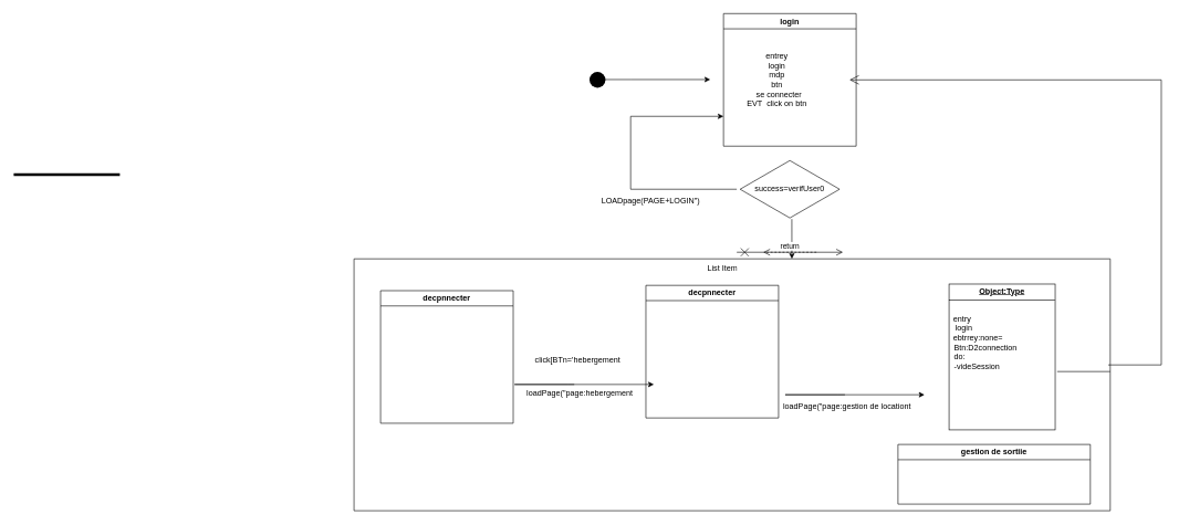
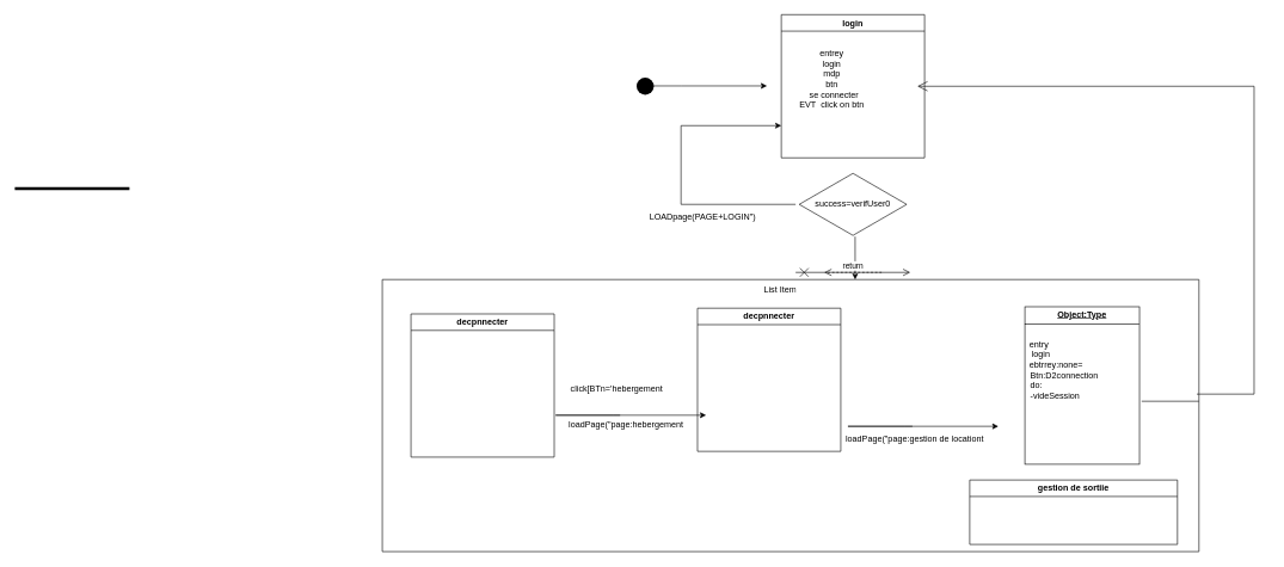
  <mxCell id="0" />
  <mxCell id="1" parent="0" />
  <mxCell id="2" value="login" style="swimlane;whiteSpace=wrap;html=1;" parent="1" vertex="1"><mxGeometry x="1090" y="20" width="200" height="200" as="geometry" /></mxCell>
- <mxCell id="3" value="&lt;div&gt;entrey&lt;/div&gt;&lt;div&gt;login&lt;/div&gt;&lt;div&gt;mdp&lt;/div&gt;&lt;div&gt;btn&lt;/div&gt;&lt;div&gt;&amp;nbsp; se connecter &lt;br&gt;&lt;/div&gt;&lt;div&gt;EVT&amp;nbsp; click on btn&lt;br&gt;&lt;/div&gt;" style="text;html=1;align=center;verticalAlign=middle;resizable=0;points=[];autosize=1;strokeColor=none;fillColor=none;" vertex="1" parent="2"><mxGeometry x="25" y="50" width="110" height="100" as="geometry" /></mxCell>
+ <mxCell id="3" value="&lt;div&gt;entrey&lt;/div&gt;&lt;div&gt;login&lt;/div&gt;&lt;div&gt;mdp&lt;/div&gt;&lt;div&gt;btn&lt;/div&gt;&lt;div&gt;&amp;nbsp; se connecter &lt;br&gt;&lt;/div&gt;&lt;div&gt;EVT&amp;nbsp; click on btn&lt;br&gt;&lt;/div&gt;" style="text;html=1;align=center;verticalAlign=middle;resizable=0;points=[];autosize=1;strokeColor=none;fillColor=none;" vertex="1" parent="2"><mxGeometry x="15" y="40" width="110" height="100" as="geometry" /></mxCell>
  <mxCell id="4" value="success=verifUser0" style="html=1;whiteSpace=wrap;aspect=fixed;shape=isoRectangle;" parent="1" vertex="1"><mxGeometry x="1115" y="240" width="150" height="90" as="geometry" /></mxCell>
  <mxCell id="5" value="" style="endArrow=classic;html=1;rounded=0;" parent="1" edge="1"><mxGeometry width="50" height="50" relative="1" as="geometry"><mxPoint x="900" y="119.5" as="sourcePoint" /><mxPoint x="1070" y="119.5" as="targetPoint" /><Array as="points"><mxPoint x="950" y="119.5" /></Array></mxGeometry></mxCell>
  <mxCell id="6" value="" style="endArrow=classic;html=1;rounded=0;strokeColor=none;" parent="1" source="7" edge="1"><mxGeometry width="50" height="50" relative="1" as="geometry"><mxPoint x="1750" y="560" as="sourcePoint" /><mxPoint x="1300" y="160" as="targetPoint" /><Array as="points"><mxPoint x="1770" y="540" /><mxPoint x="1750" y="160" /><mxPoint x="1560" y="160" /><mxPoint x="1550" y="170" /></Array></mxGeometry></mxCell>
  <mxCell id="7" value="" style="swimlane;startSize=0;aspect=fixed;" parent="1" vertex="1"><mxGeometry x="533" y="390" width="1140" height="380" as="geometry" /></mxCell>
  <mxCell id="8" value="" style="endArrow=none;html=1;rounded=0;" parent="7" edge="1"><mxGeometry width="50" height="50" relative="1" as="geometry"><mxPoint x="1060" y="170" as="sourcePoint" /><mxPoint x="1140" y="170" as="targetPoint" /></mxGeometry></mxCell>
  <mxCell id="9" value="" style="endArrow=classic;html=1;rounded=0;" parent="7" edge="1"><mxGeometry width="50" height="50" relative="1" as="geometry"><mxPoint x="740" y="205" as="sourcePoint" /><mxPoint x="860" y="205" as="targetPoint" /><Array as="points"><mxPoint x="650" y="205" /><mxPoint x="730" y="205" /></Array></mxGeometry></mxCell>
  <mxCell id="10" value="" style="endArrow=classic;html=1;rounded=0;" parent="7" edge="1"><mxGeometry width="50" height="50" relative="1" as="geometry"><mxPoint x="332" y="189.5" as="sourcePoint" /><mxPoint x="452" y="189.5" as="targetPoint" /><Array as="points"><mxPoint x="242" y="189.5" /><mxPoint x="322" y="189.5" /></Array></mxGeometry></mxCell>
  <mxCell id="11" value="gestion de sortiie" style="swimlane;whiteSpace=wrap;html=1;" parent="7" vertex="1"><mxGeometry x="820" y="280" width="290" height="90" as="geometry" /></mxCell>
  <mxCell id="12" value="decpnnecter" style="swimlane;whiteSpace=wrap;html=1;startSize=23;" vertex="1" parent="7"><mxGeometry x="440" y="40" width="200" height="200" as="geometry" /></mxCell>
  <mxCell id="13" value="decpnnecter" style="swimlane;whiteSpace=wrap;html=1;startSize=23;" vertex="1" parent="7"><mxGeometry x="40" y="48" width="200" height="200" as="geometry" /></mxCell>
  <mxCell id="14" value="&lt;p style=&quot;margin:0px;margin-top:4px;text-align:center;text-decoration:underline;&quot;&gt;&lt;b&gt;Object:Type&lt;/b&gt;&lt;/p&gt;&lt;hr size=&quot;1&quot; style=&quot;border-style:solid;&quot;&gt;&lt;div&gt;&amp;nbsp; &lt;br&gt;&lt;div&gt;&amp;nbsp; entry&lt;/div&gt;&amp;nbsp;&amp;nbsp; login &lt;/div&gt;&lt;div&gt;&amp;nbsp; ebtrrey:none= &lt;/div&gt;&lt;p style=&quot;margin:0px;margin-left:8px;&quot;&gt;Btn:D2connection&lt;br&gt;do:&lt;/p&gt;&lt;p style=&quot;margin:0px;margin-left:8px;&quot;&gt;-videSession &lt;br&gt;&lt;/p&gt;" style="verticalAlign=top;align=left;overflow=fill;html=1;whiteSpace=wrap;" vertex="1" parent="7"><mxGeometry x="897" y="38" width="160" height="220" as="geometry" /></mxCell>
  <mxCell id="15" value="" style="endArrow=classic;html=1;rounded=0;entryX=0.579;entryY=0;entryDx=0;entryDy=0;entryPerimeter=0;exitX=0.52;exitY=1;exitDx=0;exitDy=0;exitPerimeter=0;" parent="1" source="4" target="7" edge="1"><mxGeometry width="50" height="50" relative="1" as="geometry"><mxPoint x="1190" y="340" as="sourcePoint" /><mxPoint x="1240" y="290" as="targetPoint" /></mxGeometry></mxCell>
  <mxCell id="16" value="" style="endArrow=classic;html=1;rounded=0;entryX=0;entryY=0.75;entryDx=0;entryDy=0;" parent="1" edge="1"><mxGeometry width="50" height="50" relative="1" as="geometry"><mxPoint x="1110" y="285" as="sourcePoint" /><mxPoint x="1090" y="175" as="targetPoint" /><Array as="points"><mxPoint x="950" y="285" /><mxPoint x="950" y="175" /></Array></mxGeometry></mxCell>
  <mxCell id="17" value="LOADpage(PAGE+LOGIN&quot;)" style="text;html=1;align=center;verticalAlign=middle;resizable=0;points=[];autosize=1;strokeColor=none;fillColor=none;" parent="1" vertex="1"><mxGeometry x="895" y="288" width="170" height="30" as="geometry" /></mxCell>
  <mxCell id="18" value="" style="shape=waypoint;sketch=0;fillStyle=solid;size=6;pointerEvents=1;points=[];fillColor=none;resizable=0;rotatable=0;perimeter=centerPerimeter;snapToPoint=1;strokeWidth=10;" parent="1" vertex="1"><mxGeometry x="890" y="110" width="20" height="20" as="geometry" /></mxCell>
  <mxCell id="19" value="" style="endArrow=open;startArrow=cross;endFill=0;startFill=0;endSize=8;startSize=10;html=1;rounded=0;" parent="1" edge="1"><mxGeometry width="160" relative="1" as="geometry"><mxPoint x="1110" y="380" as="sourcePoint" /><mxPoint x="1270" y="380" as="targetPoint" /></mxGeometry></mxCell>
  <mxCell id="20" value="return" style="html=1;verticalAlign=bottom;endArrow=open;dashed=1;endSize=8;curved=0;rounded=0;" parent="1" edge="1"><mxGeometry relative="1" as="geometry"><mxPoint x="1230" y="380" as="sourcePoint" /><mxPoint x="1150" y="380" as="targetPoint" /></mxGeometry></mxCell>
  <mxCell id="21" value="" style="endArrow=open;endFill=1;endSize=12;html=1;rounded=0;" parent="1" edge="1"><mxGeometry width="160" relative="1" as="geometry"><mxPoint x="1670" y="550" as="sourcePoint" /><mxPoint x="1280" y="120" as="targetPoint" /><Array as="points"><mxPoint x="1710" y="550" /><mxPoint x="1750" y="550" /><mxPoint x="1750" y="120" /></Array></mxGeometry></mxCell>
  <mxCell id="22" value="" style="line;strokeWidth=4;html=1;perimeter=backbonePerimeter;points=[];outlineConnect=0;" parent="1" vertex="1"><mxGeometry x="20" y="258" width="160" height="10" as="geometry" /></mxCell>
- <mxCell id="23" value="click[BTn='hebergement" style="text;html=1;align=center;verticalAlign=middle;resizable=0;points=[];autosize=1;strokeColor=none;fillColor=none;" parent="1" vertex="1"><mxGeometry x="790" y="528" width="160" height="30" as="geometry" /></mxCell>
+ <mxCell id="23" value="click[BTn='hebergement" style="text;html=1;align=center;verticalAlign=middle;resizable=0;points=[];autosize=1;strokeColor=none;fillColor=none;" parent="1" vertex="1"><mxGeometry x="780" y="528" width="160" height="30" as="geometry" /></mxCell>
  <mxCell id="24" value="loadPage(&quot;page:hebergement" style="text;html=1;align=center;verticalAlign=middle;resizable=0;points=[];autosize=1;strokeColor=none;fillColor=none;" parent="1" vertex="1"><mxGeometry x="778" y="578" width="190" height="30" as="geometry" /></mxCell>
  <mxCell id="25" value="loadPage(&quot;page:gestion de locationt" style="text;html=1;align=center;verticalAlign=middle;resizable=0;points=[];autosize=1;strokeColor=none;fillColor=none;" parent="1" vertex="1"><mxGeometry x="1166" y="598" width="220" height="30" as="geometry" /></mxCell>
  <mxCell id="26" value="List Item" style="text;strokeColor=none;fillColor=none;align=left;verticalAlign=middle;spacingLeft=4;spacingRight=4;overflow=hidden;points=[[0,0.5],[1,0.5]];portConstraint=eastwest;rotatable=0;whiteSpace=wrap;html=1;" vertex="1" parent="1"><mxGeometry x="1060" y="390" width="80" height="30" as="geometry" /></mxCell>
